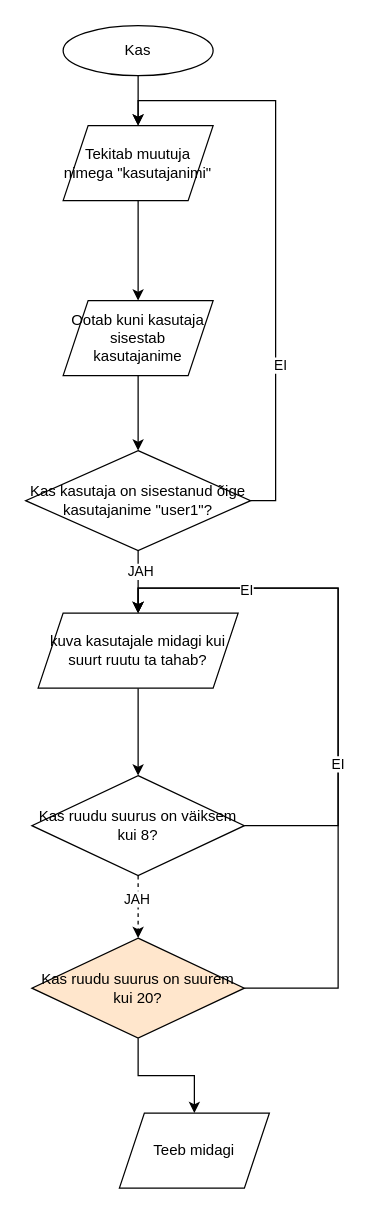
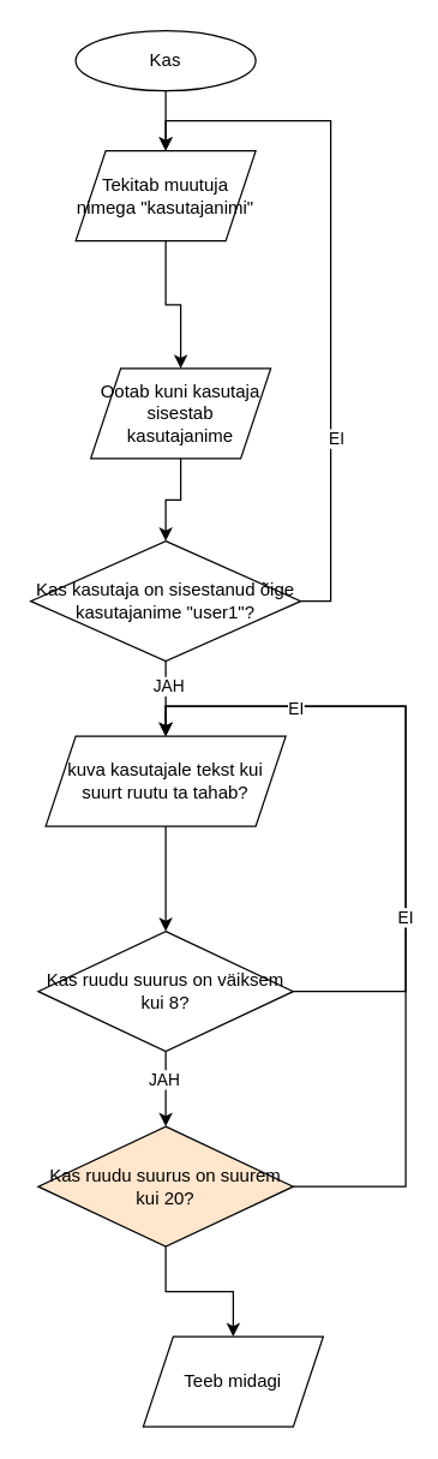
  <mxCell id="0" />
  <mxCell id="1" parent="0" />
- <mxCell id="2" value="" style="edgeStyle=orthogonalEdgeStyle;rounded=0;orthogonalLoop=1;jettySize=auto;html=1;dashed=1;" edge="1" parent="1" source="5" target="10"><mxGeometry relative="1" as="geometry" /></mxCell>
+ <mxCell id="2" value="" style="edgeStyle=orthogonalEdgeStyle;rounded=0;orthogonalLoop=1;jettySize=auto;html=1;" edge="1" parent="1" source="5" target="10"><mxGeometry relative="1" as="geometry" /></mxCell>
  <mxCell id="3" value="JAH" style="edgeLabel;html=1;align=center;verticalAlign=middle;resizable=0;points=[];" vertex="1" connectable="0" parent="2"><mxGeometry x="-0.28" y="-2" relative="1" as="geometry"><mxPoint as="offset" /></mxGeometry></mxCell>
  <mxCell id="4" style="edgeStyle=orthogonalEdgeStyle;rounded=0;orthogonalLoop=1;jettySize=auto;html=1;exitX=1;exitY=0.5;exitDx=0;exitDy=0;entryX=0.5;entryY=0;entryDx=0;entryDy=0;" edge="1" parent="1" source="5" target="24"><mxGeometry relative="1" as="geometry"><mxPoint x="275" y="500" as="targetPoint" /><Array as="points"><mxPoint x="270" y="660" /><mxPoint x="270" y="470" /><mxPoint x="110" y="470" /></Array></mxGeometry></mxCell>
  <mxCell id="5" value="Kas ruudu suurus on väiksem kui 8?" style="rhombus;whiteSpace=wrap;html=1;" vertex="1" parent="1"><mxGeometry x="25" y="620" width="170" height="80" as="geometry" /></mxCell>
  <mxCell id="6" value="" style="edgeStyle=orthogonalEdgeStyle;rounded=0;orthogonalLoop=1;jettySize=auto;html=1;" edge="1" parent="1" source="10" target="11"><mxGeometry relative="1" as="geometry" /></mxCell>
  <mxCell id="7" style="edgeStyle=orthogonalEdgeStyle;rounded=0;orthogonalLoop=1;jettySize=auto;html=1;exitX=1;exitY=0.5;exitDx=0;exitDy=0;entryX=0.5;entryY=0;entryDx=0;entryDy=0;" edge="1" parent="1" source="10" target="24"><mxGeometry relative="1" as="geometry"><mxPoint x="275" y="500" as="targetPoint" /><Array as="points"><mxPoint x="270" y="790" /><mxPoint x="270" y="470" /><mxPoint x="110" y="470" /></Array></mxGeometry></mxCell>
  <mxCell id="8" value="EI" style="edgeLabel;html=1;align=center;verticalAlign=middle;resizable=0;points=[];" vertex="1" connectable="0" parent="7"><mxGeometry x="0.632" y="1" relative="1" as="geometry"><mxPoint as="offset" /></mxGeometry></mxCell>
  <mxCell id="9" value="EI" style="edgeLabel;html=1;align=center;verticalAlign=middle;resizable=0;points=[];" vertex="1" connectable="0" parent="7"><mxGeometry x="-0.114" y="1" relative="1" as="geometry"><mxPoint as="offset" /></mxGeometry></mxCell>
  <mxCell id="10" value="Kas ruudu suurus on suurem kui 20?" style="rhombus;whiteSpace=wrap;html=1;fillColor=#ffe6cc;" vertex="1" parent="1"><mxGeometry x="25" y="750" width="170" height="80" as="geometry" /></mxCell>
  <mxCell id="11" value="Teeb midagi" style="shape=parallelogram;perimeter=parallelogramPerimeter;whiteSpace=wrap;html=1;fixedSize=1;" vertex="1" parent="1"><mxGeometry x="95" y="890" width="120" height="60" as="geometry" /></mxCell>
  <mxCell id="12" value="" style="edgeStyle=orthogonalEdgeStyle;rounded=0;orthogonalLoop=1;jettySize=auto;html=1;" edge="1" parent="1" source="13" target="15"><mxGeometry relative="1" as="geometry" /></mxCell>
  <mxCell id="13" value="Kas" style="ellipse;whiteSpace=wrap;html=1;" vertex="1" parent="1"><mxGeometry x="50" y="20" width="120" height="40" as="geometry" /></mxCell>
  <mxCell id="14" value="" style="edgeStyle=orthogonalEdgeStyle;rounded=0;orthogonalLoop=1;jettySize=auto;html=1;" edge="1" parent="1" source="15" target="22"><mxGeometry relative="1" as="geometry" /></mxCell>
  <mxCell id="15" value="Tekitab muutuja nimega &quot;kasutajanimi&quot;" style="shape=parallelogram;perimeter=parallelogramPerimeter;whiteSpace=wrap;html=1;fixedSize=1;" vertex="1" parent="1"><mxGeometry x="50" y="100" width="120" height="60" as="geometry" /></mxCell>
  <mxCell id="16" style="edgeStyle=orthogonalEdgeStyle;rounded=0;orthogonalLoop=1;jettySize=auto;html=1;exitX=1;exitY=0.5;exitDx=0;exitDy=0;entryX=0.5;entryY=0;entryDx=0;entryDy=0;" edge="1" parent="1" source="20" target="15"><mxGeometry relative="1" as="geometry" /></mxCell>
  <mxCell id="17" value="EI" style="edgeLabel;html=1;align=center;verticalAlign=middle;resizable=0;points=[];" vertex="1" connectable="0" parent="16"><mxGeometry x="-0.451" y="-3" relative="1" as="geometry"><mxPoint as="offset" /></mxGeometry></mxCell>
  <mxCell id="18" value="" style="edgeStyle=orthogonalEdgeStyle;rounded=0;orthogonalLoop=1;jettySize=auto;html=1;" edge="1" parent="1" source="20" target="24"><mxGeometry relative="1" as="geometry" /></mxCell>
  <mxCell id="19" value="JAH" style="edgeLabel;html=1;align=center;verticalAlign=middle;resizable=0;points=[];" vertex="1" connectable="0" parent="18"><mxGeometry x="-0.36" y="1" relative="1" as="geometry"><mxPoint as="offset" /></mxGeometry></mxCell>
  <mxCell id="20" value="Kas kasutaja on sisestanud õige kasutajanime &quot;user1&quot;?" style="rhombus;whiteSpace=wrap;html=1;" vertex="1" parent="1"><mxGeometry x="20" y="360" width="180" height="80" as="geometry" /></mxCell>
  <mxCell id="21" value="" style="edgeStyle=orthogonalEdgeStyle;rounded=0;orthogonalLoop=1;jettySize=auto;html=1;" edge="1" parent="1" source="22" target="20"><mxGeometry relative="1" as="geometry" /></mxCell>
- <mxCell id="22" value="Ootab kuni kasutaja sisestab kasutajanime" style="shape=parallelogram;perimeter=parallelogramPerimeter;whiteSpace=wrap;html=1;fixedSize=1;" vertex="1" parent="1"><mxGeometry x="50" y="240" width="120" height="60" as="geometry" /></mxCell>
+ <mxCell id="22" value="Ootab kuni kasutaja sisestab kasutajanime" style="shape=parallelogram;perimeter=parallelogramPerimeter;whiteSpace=wrap;html=1;fixedSize=1;" vertex="1" parent="1"><mxGeometry x="60" y="245" width="120" height="60" as="geometry" /></mxCell>
  <mxCell id="23" value="" style="edgeStyle=orthogonalEdgeStyle;rounded=0;orthogonalLoop=1;jettySize=auto;html=1;" edge="1" parent="1" source="24" target="5"><mxGeometry relative="1" as="geometry" /></mxCell>
- <mxCell id="24" value="kuva kasutajale midagi kui suurt ruutu ta tahab?" style="shape=parallelogram;perimeter=parallelogramPerimeter;whiteSpace=wrap;html=1;fixedSize=1;" vertex="1" parent="1"><mxGeometry x="30" y="490" width="160" height="60" as="geometry" /></mxCell>
+ <mxCell id="24" value="kuva kasutajale tekst kui suurt ruutu ta tahab?" style="shape=parallelogram;perimeter=parallelogramPerimeter;whiteSpace=wrap;html=1;fixedSize=1;" vertex="1" parent="1"><mxGeometry x="30" y="490" width="160" height="60" as="geometry" /></mxCell>
